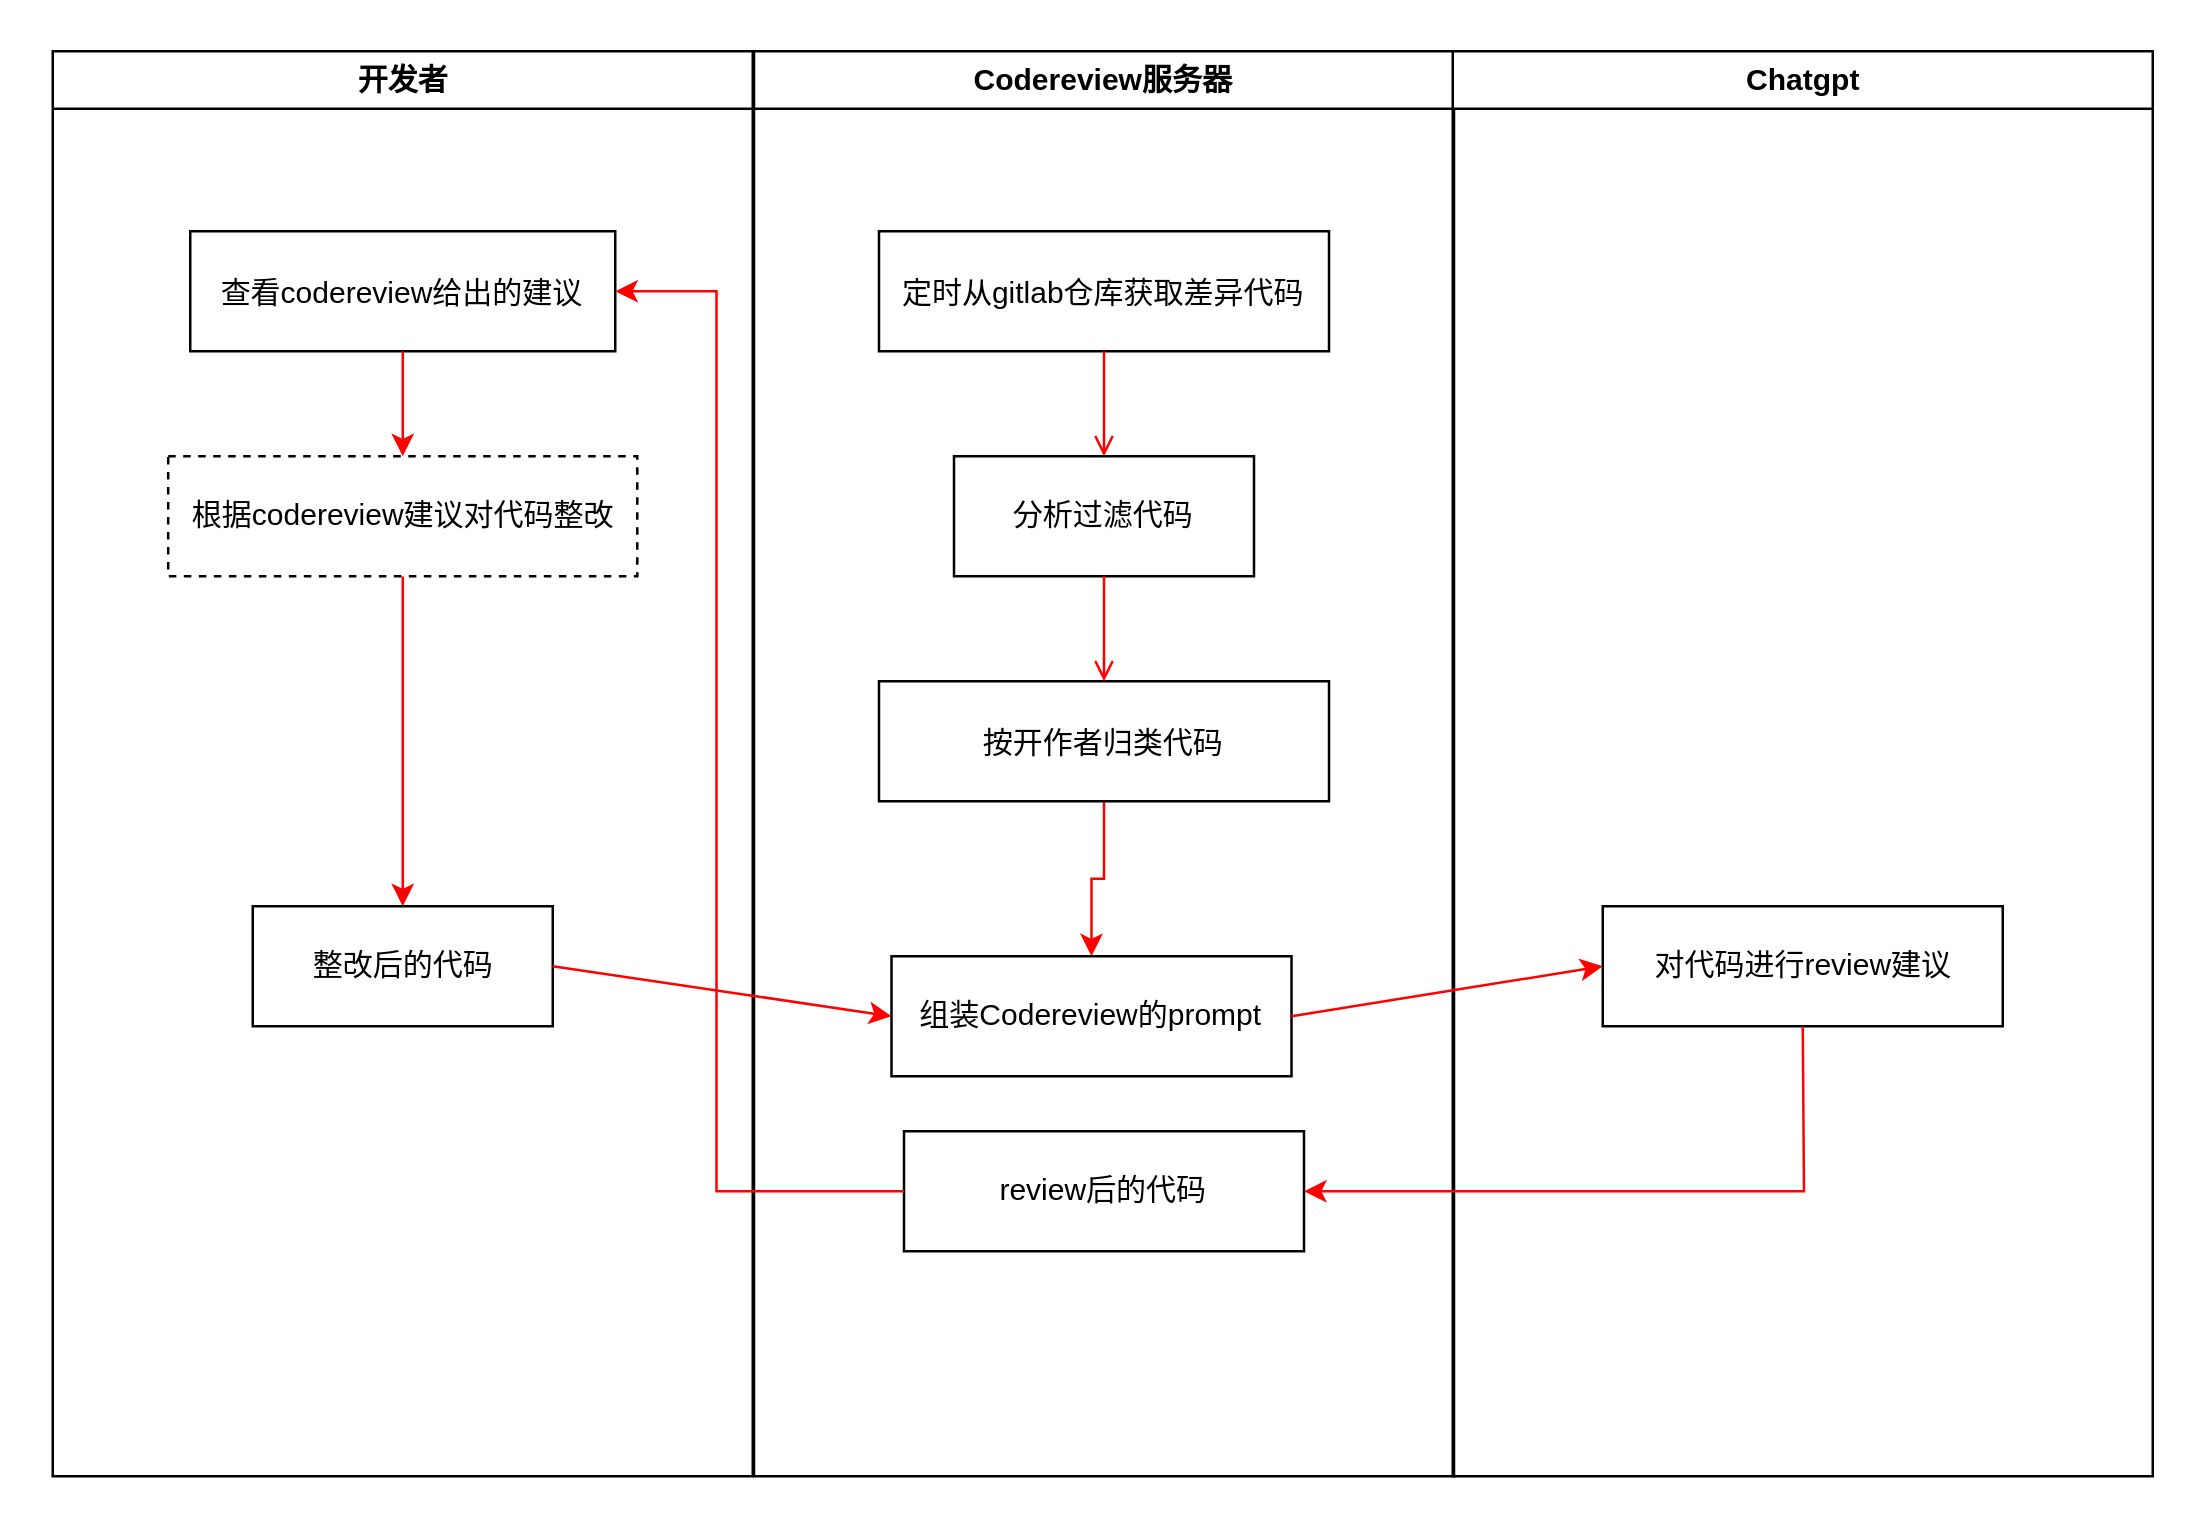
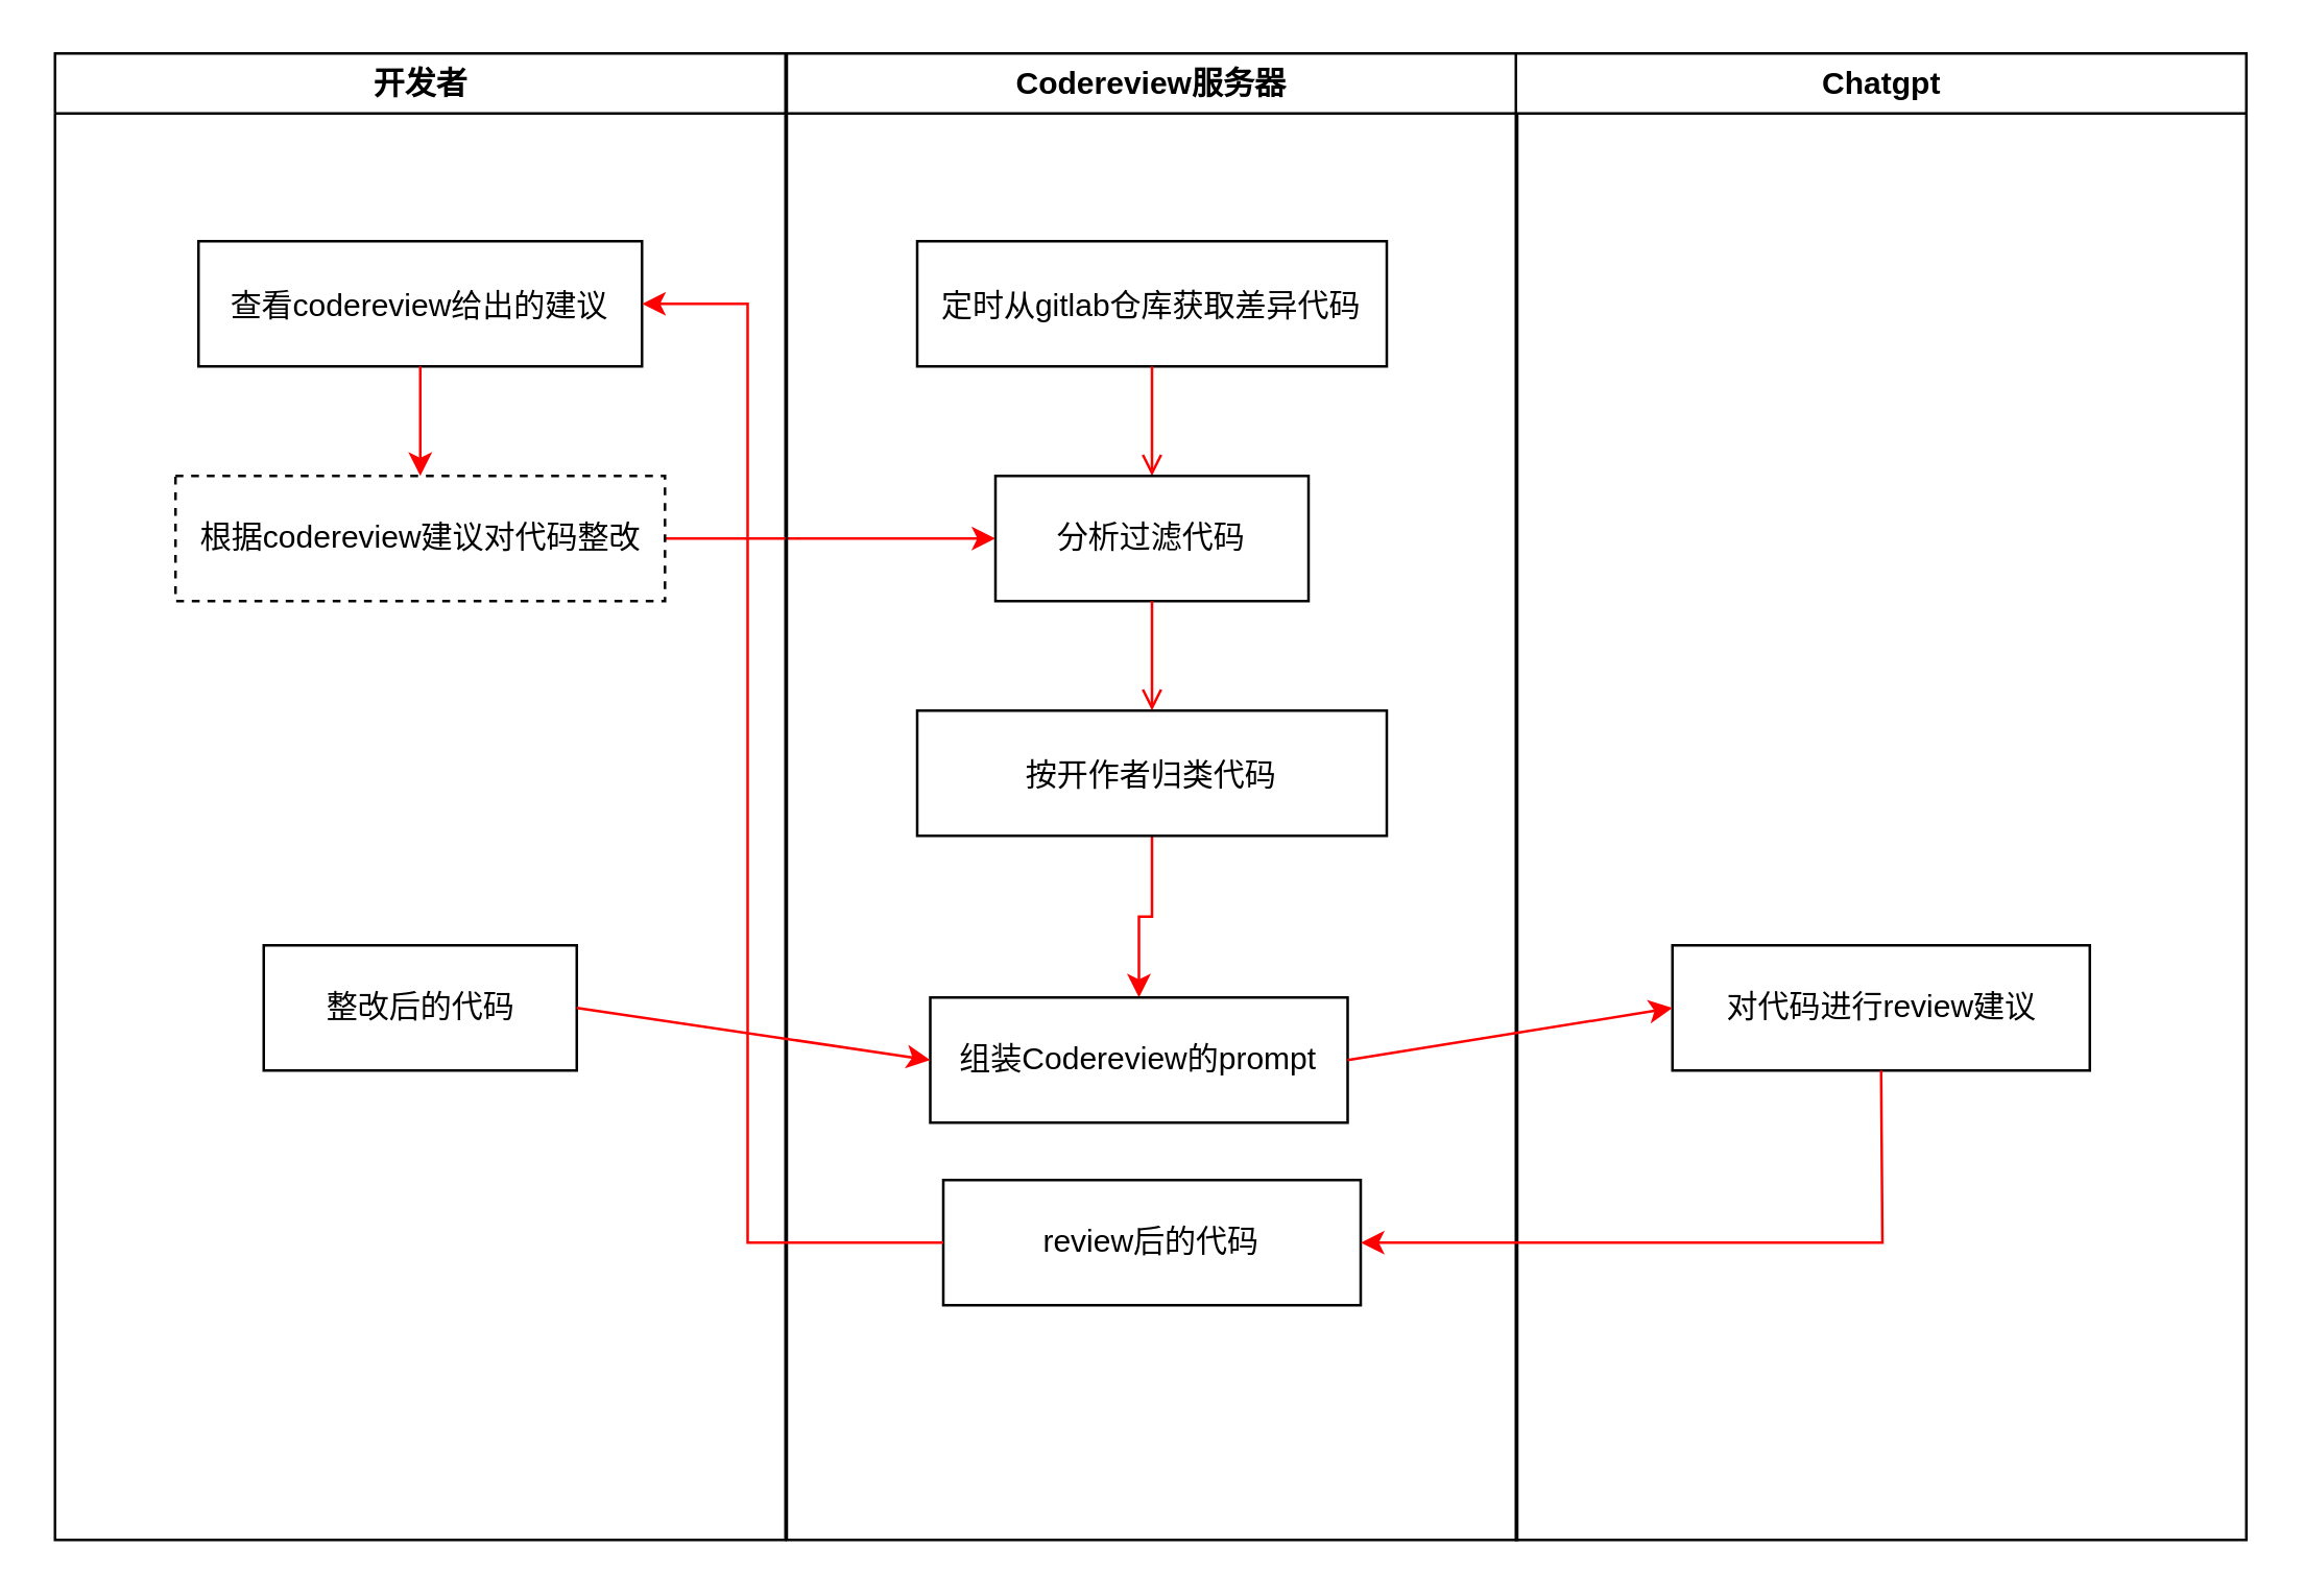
  <mxCell id="0" />
  <mxCell id="1" parent="0" />
  <mxCell id="2" value="开发者" style="swimlane;whiteSpace=wrap" parent="1" vertex="1"><mxGeometry x="20.5" y="20" width="280" height="570" as="geometry"><mxRectangle x="164.5" y="128" width="80" height="30" as="alternateBounds" /></mxGeometry></mxCell>
  <mxCell id="3" value="查看codereview给出的建议" style="" parent="2" vertex="1"><mxGeometry x="55" y="72" width="170" height="48" as="geometry" /></mxCell>
- <mxCell id="4" style="edgeStyle=orthogonalEdgeStyle;rounded=0;orthogonalLoop=1;jettySize=auto;html=1;entryX=0.5;entryY=0;entryDx=0;entryDy=0;strokeColor=#FF0000;" edge="1" parent="2" source="5" target="7"><mxGeometry relative="1" as="geometry" /></mxCell>
+ <mxCell id="4" style="edgeStyle=orthogonalEdgeStyle;rounded=0;orthogonalLoop=1;jettySize=auto;html=1;strokeColor=#FF0000;" edge="1" parent="2" source="5" target="14"><mxGeometry relative="1" as="geometry" /></mxCell>
  <mxCell id="5" value="根据codereview建议对代码整改" style="rounded=0;whiteSpace=wrap;html=1;dashed=1;" vertex="1" parent="2"><mxGeometry x="46.18" y="162" width="187.63" height="48" as="geometry" /></mxCell>
  <mxCell id="6" value="" style="endArrow=classic;html=1;rounded=0;exitX=0.5;exitY=1;exitDx=0;exitDy=0;entryX=0.5;entryY=0;entryDx=0;entryDy=0;strokeColor=#FF0000;" edge="1" parent="2" source="3" target="5"><mxGeometry width="50" height="50" relative="1" as="geometry"><mxPoint x="85.5" y="322" as="sourcePoint" /><mxPoint x="135.5" y="272" as="targetPoint" /></mxGeometry></mxCell>
  <mxCell id="7" value="整改后的代码" style="rounded=0;whiteSpace=wrap;html=1;" vertex="1" parent="2"><mxGeometry x="80" y="342" width="120" height="48" as="geometry" /></mxCell>
  <mxCell id="8" value="Codereview服务器" style="swimlane;whiteSpace=wrap" parent="1" vertex="1"><mxGeometry x="301" y="20" width="280" height="570" as="geometry"><mxRectangle x="445" y="128" width="140" height="30" as="alternateBounds" /></mxGeometry></mxCell>
  <mxCell id="9" value="定时从gitlab仓库获取差异代码" style="" parent="8" vertex="1"><mxGeometry x="50" y="72" width="180" height="48" as="geometry" /></mxCell>
  <mxCell id="10" value="" style="edgeStyle=orthogonalEdgeStyle;strokeColor=#FF0000;rounded=0;orthogonalLoop=1;jettySize=auto;html=1;" edge="1" parent="8" source="11" target="13"><mxGeometry relative="1" as="geometry" /></mxCell>
  <mxCell id="11" value="按开作者归类代码" style="" parent="8" vertex="1"><mxGeometry x="50" y="252" width="180" height="48" as="geometry" /></mxCell>
  <mxCell id="12" value="" style="endArrow=open;strokeColor=#FF0000;endFill=1;rounded=0;entryX=0.5;entryY=0;entryDx=0;entryDy=0;" edge="1" parent="8" source="9" target="14"><mxGeometry relative="1" as="geometry"><mxPoint x="585" y="250" as="sourcePoint" /><mxPoint x="139.853" y="154.083" as="targetPoint" /></mxGeometry></mxCell>
  <mxCell id="13" value="组装Codereview的prompt" style="rounded=0;whiteSpace=wrap;html=1;" vertex="1" parent="8"><mxGeometry x="55" y="362" width="160" height="48" as="geometry" /></mxCell>
  <mxCell id="14" value="分析过滤代码" style="rounded=0;whiteSpace=wrap;html=1;" vertex="1" parent="8"><mxGeometry x="80" y="162" width="120" height="48" as="geometry" /></mxCell>
  <mxCell id="15" value="" style="endArrow=open;strokeColor=#FF0000;endFill=1;rounded=0;exitX=0.5;exitY=1;exitDx=0;exitDy=0;" edge="1" parent="8" source="14" target="11"><mxGeometry relative="1" as="geometry"><mxPoint x="150" y="130" as="sourcePoint" /><mxPoint x="150" y="172" as="targetPoint" /></mxGeometry></mxCell>
  <mxCell id="16" value="review后的代码" style="rounded=0;whiteSpace=wrap;html=1;" vertex="1" parent="8"><mxGeometry x="60" y="432" width="160" height="48" as="geometry" /></mxCell>
  <mxCell id="17" value="Chatgpt" style="swimlane;whiteSpace=wrap" parent="1" vertex="1"><mxGeometry x="580.5" y="20" width="280" height="570" as="geometry"><mxRectangle x="724.5" y="128" width="80" height="30" as="alternateBounds" /></mxGeometry></mxCell>
  <mxCell id="18" value="对代码进行review建议" style="rounded=0;whiteSpace=wrap;html=1;" vertex="1" parent="17"><mxGeometry x="60" y="342" width="160" height="48" as="geometry" /></mxCell>
  <mxCell id="19" value="" style="endArrow=classic;html=1;rounded=0;exitX=1;exitY=0.5;exitDx=0;exitDy=0;entryX=0;entryY=0.5;entryDx=0;entryDy=0;strokeColor=#FF0000;" edge="1" parent="1" source="13" target="18"><mxGeometry width="50" height="50" relative="1" as="geometry"><mxPoint x="506" y="432" as="sourcePoint" /><mxPoint x="636" y="386" as="targetPoint" /></mxGeometry></mxCell>
  <mxCell id="20" value="" style="endArrow=classic;html=1;rounded=0;exitX=0.5;exitY=1;exitDx=0;exitDy=0;entryX=1;entryY=0.5;entryDx=0;entryDy=0;strokeColor=#FF0000;" edge="1" parent="1" source="18" target="16"><mxGeometry width="50" height="50" relative="1" as="geometry"><mxPoint x="666" y="522" as="sourcePoint" /><mxPoint x="716" y="472" as="targetPoint" /><Array as="points"><mxPoint x="721" y="476" /></Array></mxGeometry></mxCell>
  <mxCell id="21" value="" style="endArrow=classic;html=1;rounded=0;exitX=0;exitY=0.5;exitDx=0;exitDy=0;entryX=1;entryY=0.5;entryDx=0;entryDy=0;strokeColor=#FF0000;" edge="1" parent="1" source="16" target="3"><mxGeometry width="50" height="50" relative="1" as="geometry"><mxPoint x="166" y="472" as="sourcePoint" /><mxPoint x="216" y="422" as="targetPoint" /><Array as="points"><mxPoint x="286" y="476" /><mxPoint x="286" y="116" /></Array></mxGeometry></mxCell>
  <mxCell id="22" value="" style="endArrow=classic;html=1;rounded=0;exitX=1;exitY=0.5;exitDx=0;exitDy=0;entryX=0;entryY=0.5;entryDx=0;entryDy=0;strokeColor=#FF0000;" edge="1" parent="1" source="7" target="13"><mxGeometry width="50" height="50" relative="1" as="geometry"><mxPoint x="196" y="522" as="sourcePoint" /><mxPoint x="246" y="472" as="targetPoint" /></mxGeometry></mxCell>
